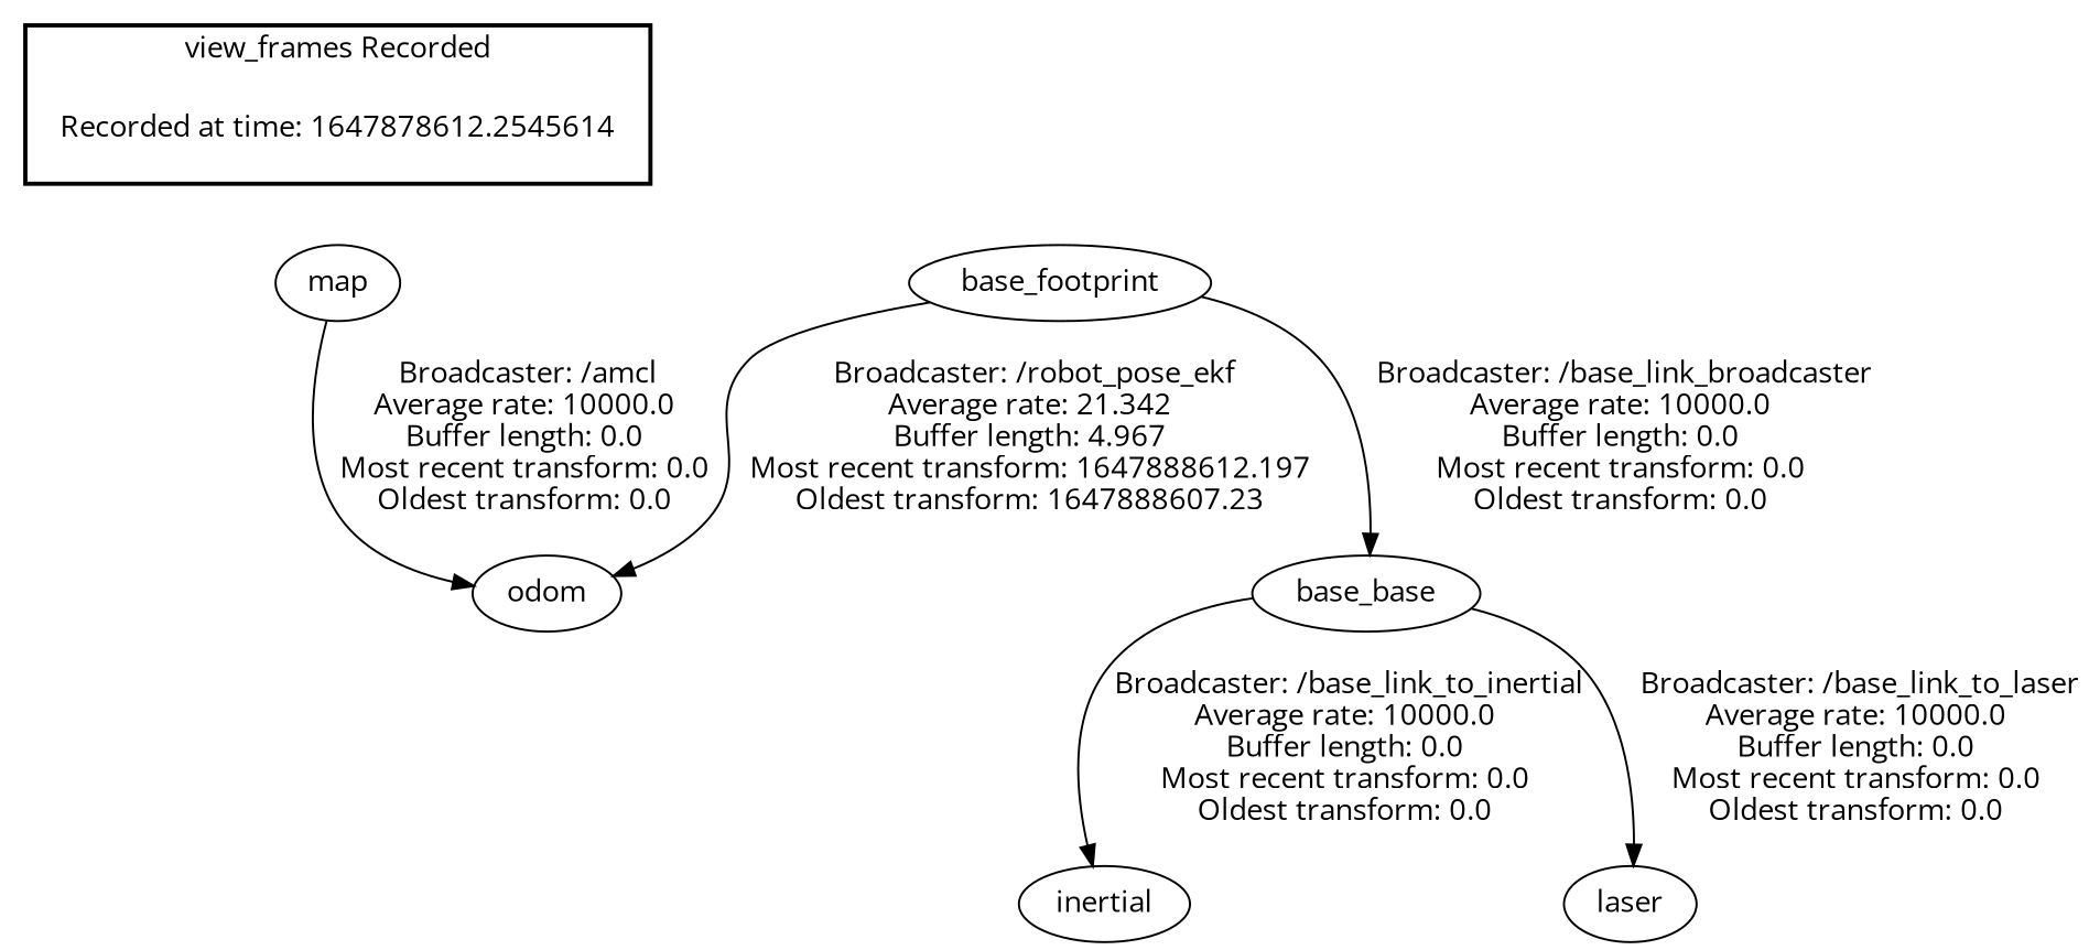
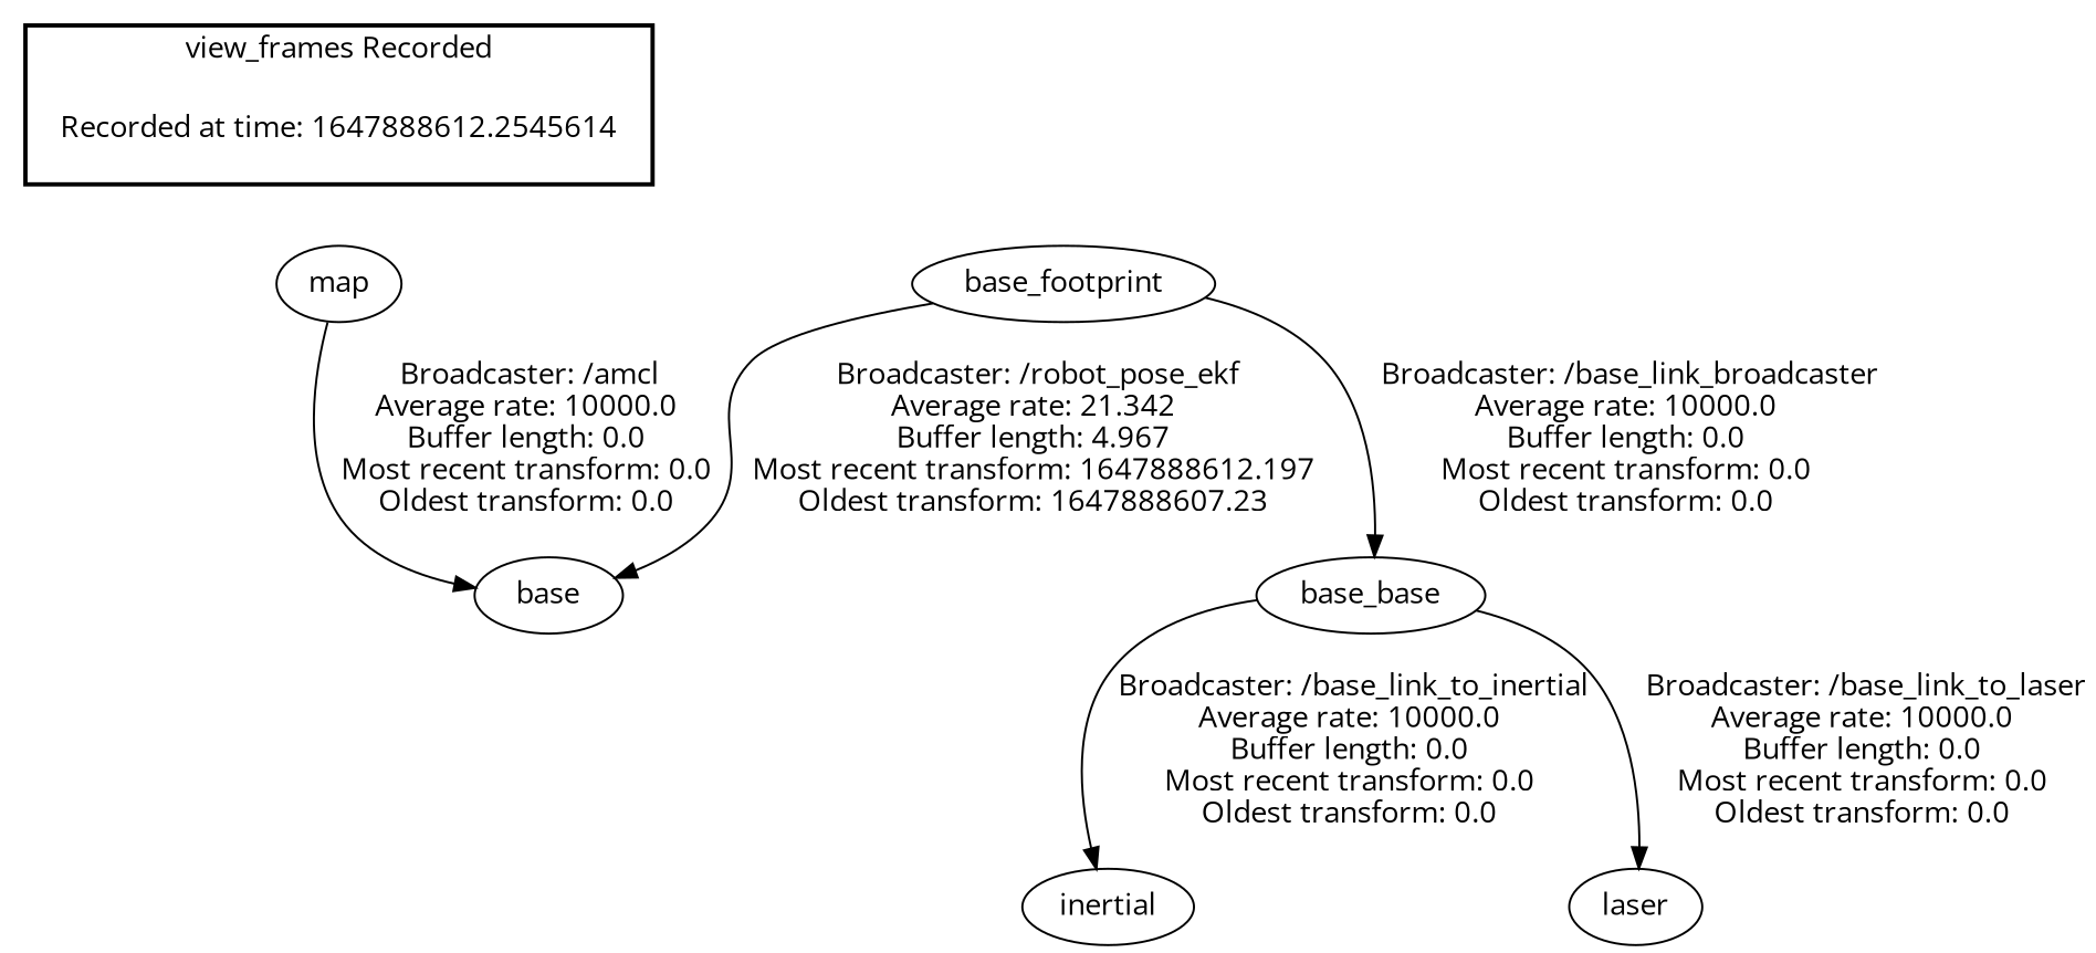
  digraph {
    fontname="Open Sans"
    node [fontname="Open Sans"]
    edge [fontname="Open Sans"]
-   "Recorded at time: 1647888612.2545614" [shape=plaintext label="Recorded at time: 1647878612.2545614"]
+   "Recorded at time: 1647888612.2545614" [shape=plaintext]
    map
-   odom
+   odom [label=base]
    base_footprint
    n5 [label=base_base]
    inertial
    laser
    subgraph cluster_1 {
      color=black
      label="view_frames Recorded"
      style=bold
      "Recorded at time: 1647888612.2545614"
    }
    "Recorded at time: 1647888612.2545614" -> map [style=invis]
    map -> odom [label=" Broadcaster: /amcl\nAverage rate: 10000.0\nBuffer length: 0.0\nMost recent transform: 0.0\nOldest transform: 0.0\n"]
    base_footprint -> odom [label=" Broadcaster: /robot_pose_ekf\nAverage rate: 21.342\nBuffer length: 4.967\nMost recent transform: 1647888612.197\nOldest transform: 1647888607.23\n"]
    base_footprint -> n5 [label=" Broadcaster: /base_link_broadcaster\nAverage rate: 10000.0\nBuffer length: 0.0\nMost recent transform: 0.0\nOldest transform: 0.0\n"]
    n5 -> inertial [label=" Broadcaster: /base_link_to_inertial\nAverage rate: 10000.0\nBuffer length: 0.0\nMost recent transform: 0.0\nOldest transform: 0.0\n"]
    n5 -> laser [label=" Broadcaster: /base_link_to_laser\nAverage rate: 10000.0\nBuffer length: 0.0\nMost recent transform: 0.0\nOldest transform: 0.0\n"]
  }
